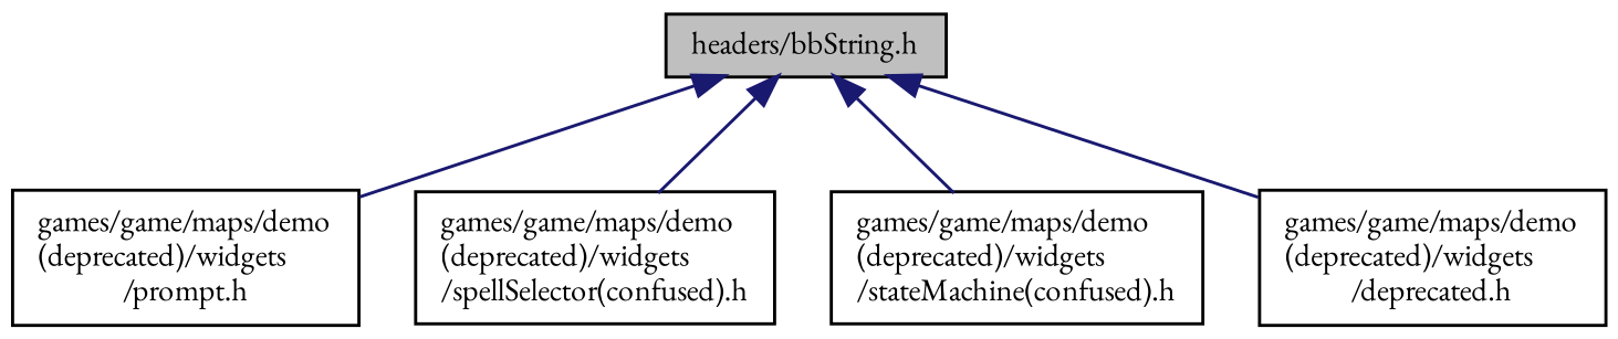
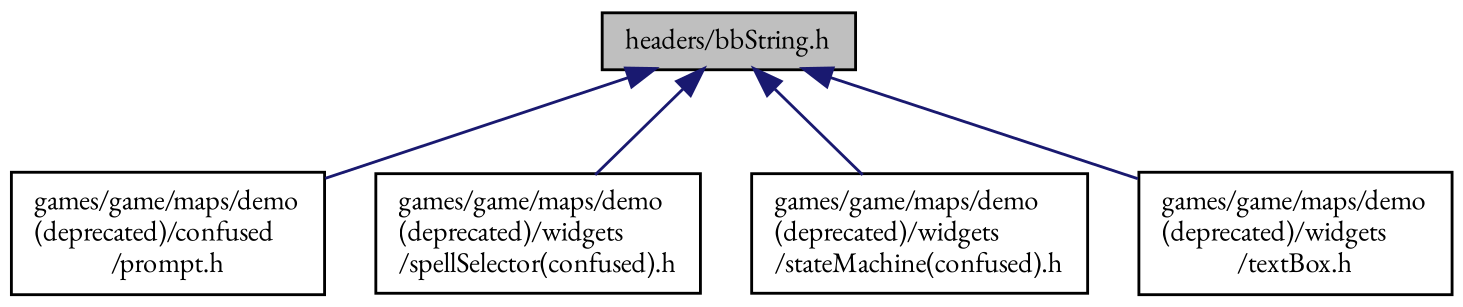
  digraph {
    fontname="EB Garamond"
    node [color=black fillcolor=white fontname="EB Garamond" fontsize=10 shape=record style=filled]
    edge [color=midnightblue dir=back fontname="EB Garamond" fontsize=10 labelfontname=Helvetica labelfontsize=10 style=solid]
    n1 [fillcolor=grey75 fontcolor=black height=0.2 label="headers/bbString.h" width=0.4]
-   n2 [height=0.2 label="games/game/maps/demo\l(deprecated)/widgets\l/prompt.h" width=0.4]
+   n2 [height=0.2 label="games/game/maps/demo\l(deprecated)/confused\l/prompt.h" width=0.4]
    n3 [height=0.2 label="games/game/maps/demo\l(deprecated)/widgets\l/spellSelector(confused).h" width=0.4]
    n4 [height=0.2 label="games/game/maps/demo\l(deprecated)/widgets\l/stateMachine(confused).h" width=0.4]
-   n5 [height=0.2 label="games/game/maps/demo\l(deprecated)/widgets\l/deprecated.h" width=0.4]
+   n5 [height=0.2 label="games/game/maps/demo\l(deprecated)/widgets\l/textBox.h" width=0.4]
    n1 -> n2
    n1 -> n3
    n1 -> n4
    n1 -> n5
  }
